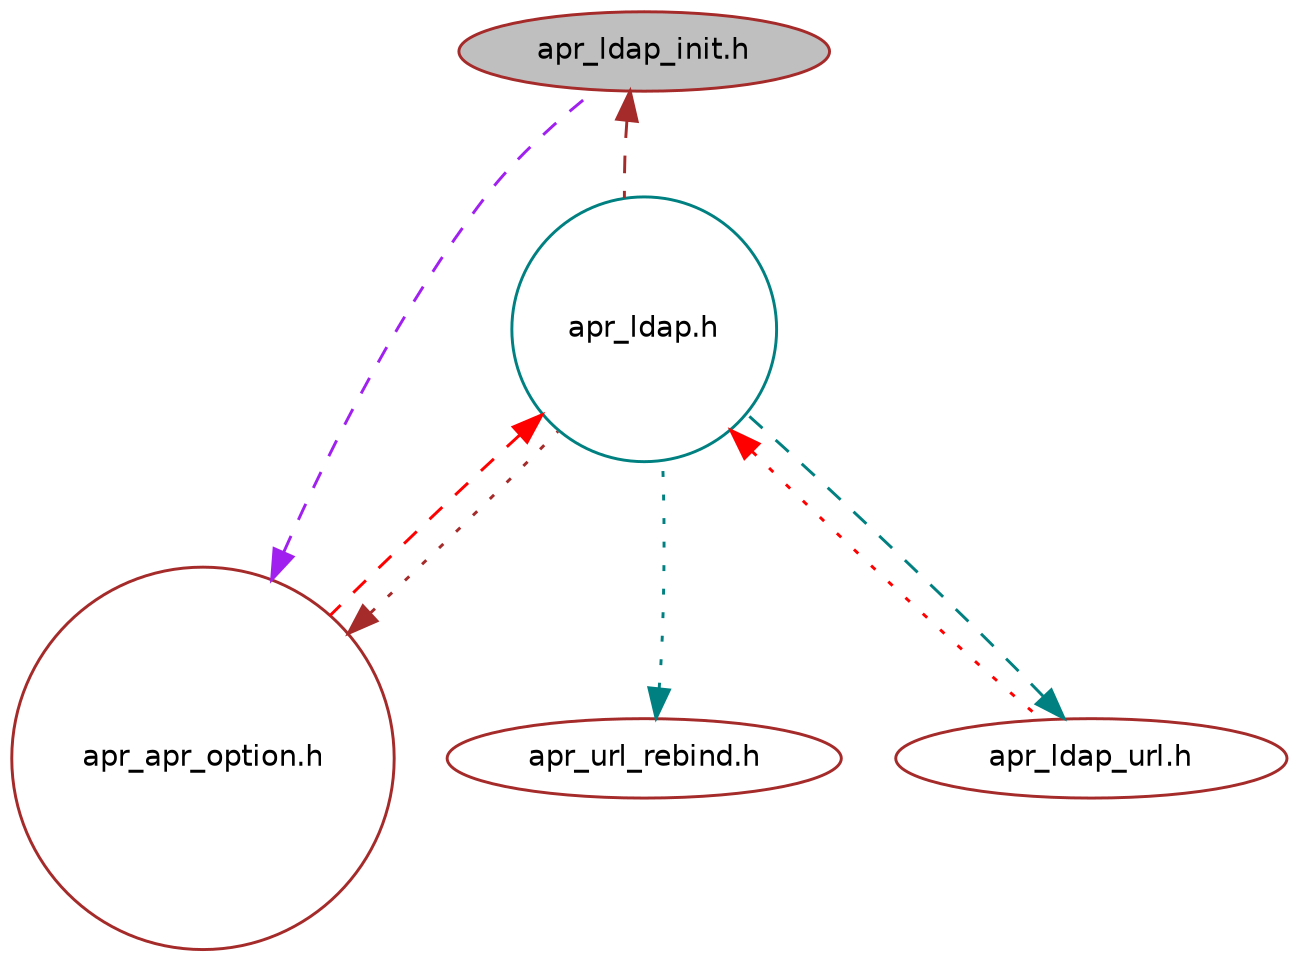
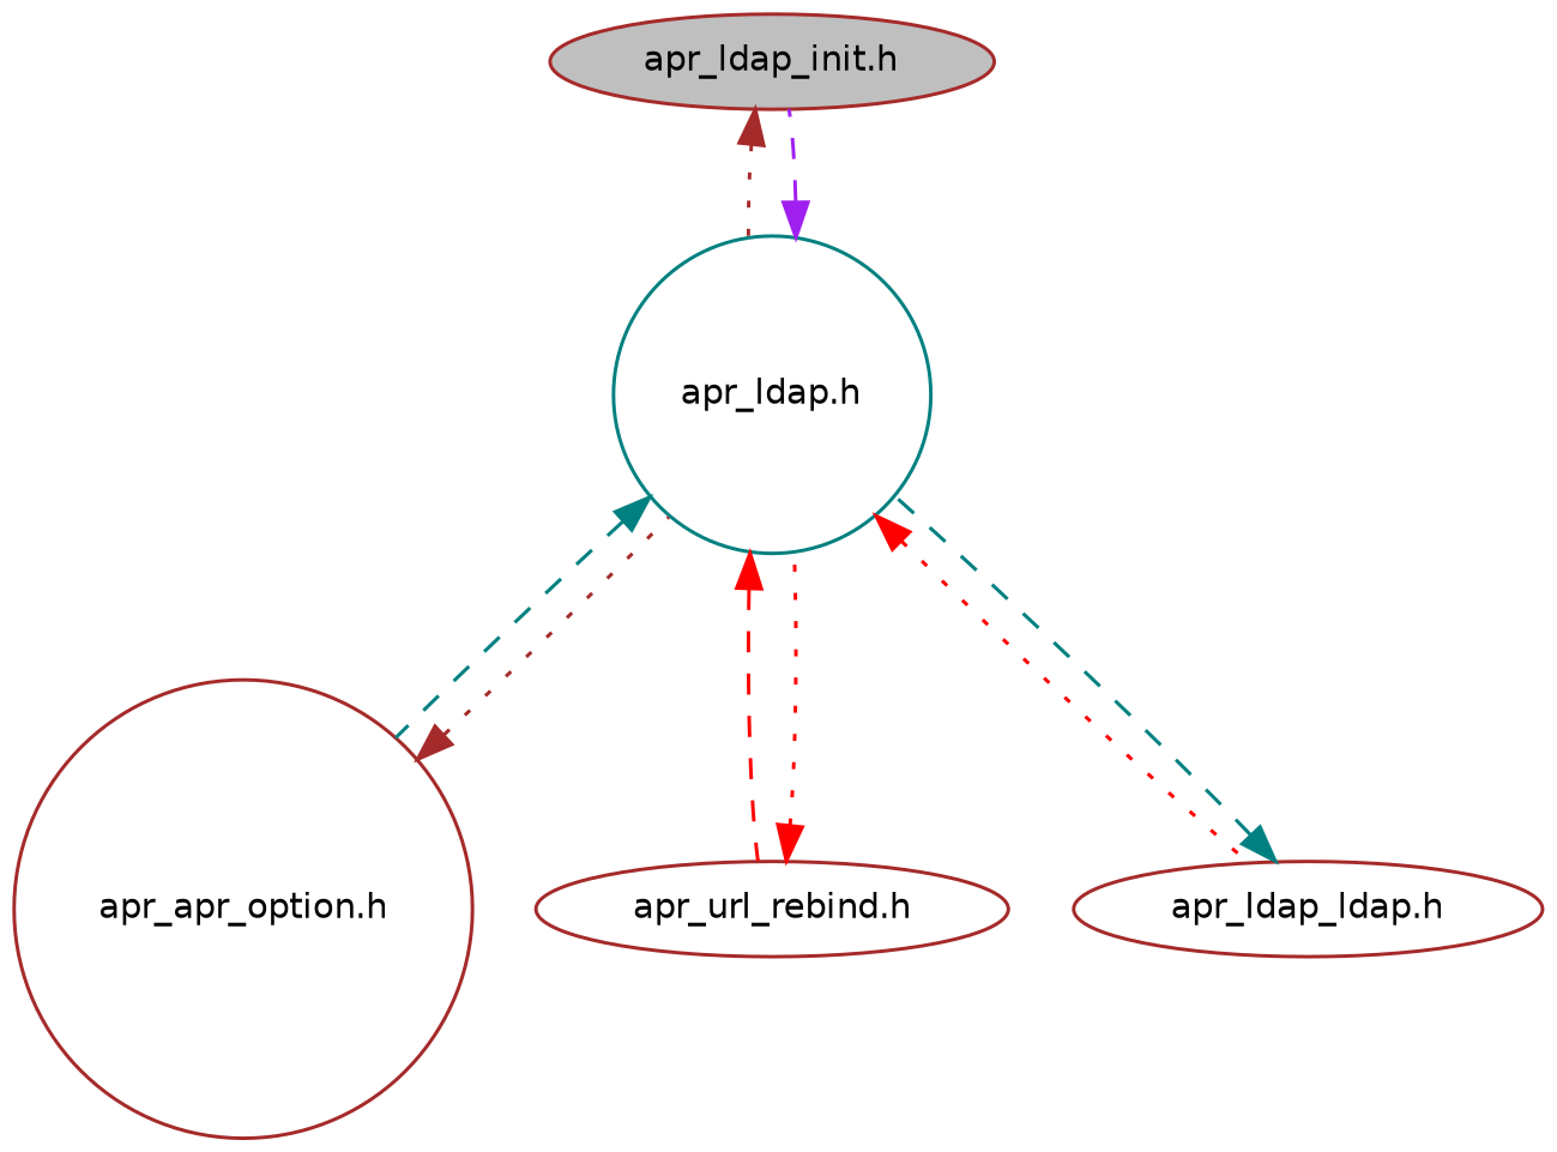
  digraph {
    node [color=brown fillcolor=white fontname=Helvetica fontsize=10 shape=ellipse style=filled]
    edge [color=red dir=back fontname=Helvetica fontsize=10 labelfontname=Helvetica labelfontsize=10 style=dotted]
    n1 [fillcolor=grey75 fontcolor=black height=0.2 label="apr_ldap_init.h" width=0.4]
    n2 [color=teal height=0.2 label="apr_ldap.h" shape=circle width=0.4]
    n3 [height=0.2 label="apr_apr_option.h" shape=circle width=0.4]
    n4 [height=0.2 label="apr_url_rebind.h" width=0.4]
-   n5 [height=0.2 label="apr_ldap_url.h" width=0.4]
-   n1 -> n2 [color=brown style=dashed]
-   n3 -> n1 [color=purple style=dashed]
-   n2 -> n3 [style=dashed]
+   n5 [height=0.2 label="apr_ldap_ldap.h" width=0.4]
+   n1 -> n2 [color=brown]
+   n2 -> n1 [color=purple style=dashed]
+   n2 -> n3 [color=teal style=dashed]
+   n2 -> n4 [style=dashed]
    n2 -> n5
    n3 -> n2 [color=brown]
-   n4 -> n2 [color=teal]
+   n4 -> n2
    n5 -> n2 [color=teal style=dashed]
  }
